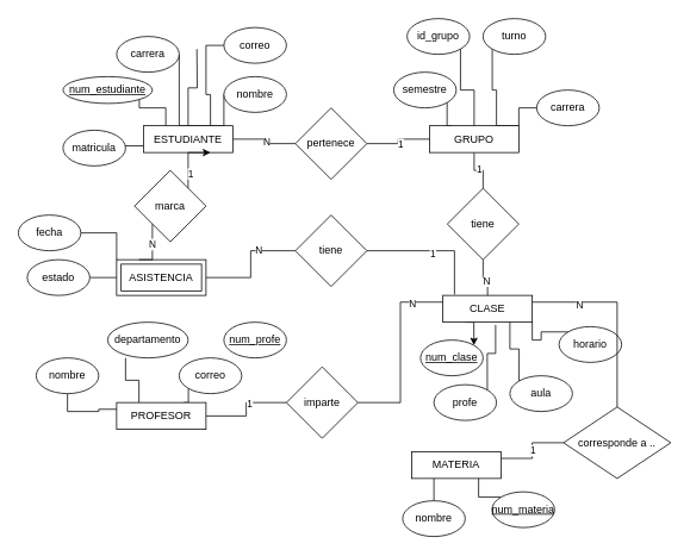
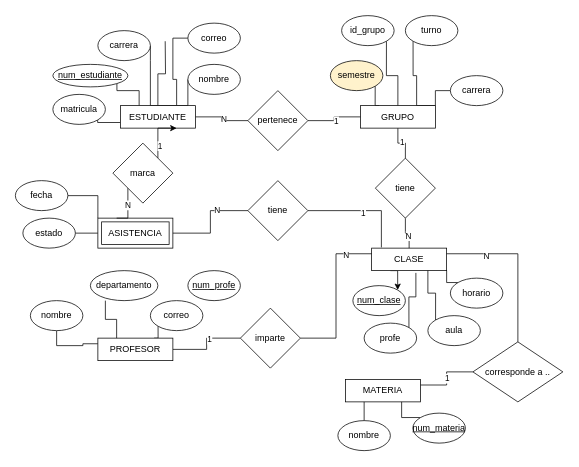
  <mxCell id="0" />
  <mxCell id="1" parent="0" />
  <mxCell id="2" style="edgeStyle=orthogonalEdgeStyle;rounded=0;orthogonalLoop=1;jettySize=auto;html=1;exitX=1;exitY=0.5;exitDx=0;exitDy=0;entryX=0;entryY=0.5;entryDx=0;entryDy=0;endArrow=none;startFill=0;" parent="1" source="10" target="57" edge="1"><mxGeometry relative="1" as="geometry" /></mxCell>
  <mxCell id="3" value="N" style="edgeLabel;html=1;align=center;verticalAlign=middle;resizable=0;points=[];" parent="2" vertex="1" connectable="0"><mxGeometry x="-0.013" y="2" relative="1" as="geometry"><mxPoint as="offset" /></mxGeometry></mxCell>
  <mxCell id="4" style="edgeStyle=orthogonalEdgeStyle;rounded=0;orthogonalLoop=1;jettySize=auto;html=1;exitX=0.75;exitY=0;exitDx=0;exitDy=0;entryX=0;entryY=0.5;entryDx=0;entryDy=0;endArrow=none;startFill=0;" edge="1" parent="1" source="10" target="32"><mxGeometry relative="1" as="geometry" /></mxCell>
  <mxCell id="5" style="edgeStyle=orthogonalEdgeStyle;rounded=0;orthogonalLoop=1;jettySize=auto;html=1;exitX=0.25;exitY=0;exitDx=0;exitDy=0;entryX=1;entryY=1;entryDx=0;entryDy=0;endArrow=none;startFill=0;" edge="1" parent="1" source="10" target="31"><mxGeometry relative="1" as="geometry" /></mxCell>
  <mxCell id="6" style="edgeStyle=orthogonalEdgeStyle;rounded=0;orthogonalLoop=1;jettySize=auto;html=1;exitX=0.75;exitY=0;exitDx=0;exitDy=0;entryX=1;entryY=0.5;entryDx=0;entryDy=0;endArrow=none;startFill=0;" edge="1" parent="1" source="10" target="33"><mxGeometry relative="1" as="geometry"><Array as="points"><mxPoint x="200" y="140" /><mxPoint x="200" y="80" /></Array></mxGeometry></mxCell>
  <mxCell id="7" style="edgeStyle=orthogonalEdgeStyle;rounded=0;orthogonalLoop=1;jettySize=auto;html=1;exitX=0.5;exitY=0;exitDx=0;exitDy=0;entryX=1;entryY=1;entryDx=0;entryDy=0;endArrow=none;startFill=0;" edge="1" parent="1" source="10"><mxGeometry relative="1" as="geometry"><mxPoint x="219.749" y="54.142" as="targetPoint" /></mxGeometry></mxCell>
  <mxCell id="8" style="edgeStyle=orthogonalEdgeStyle;rounded=0;orthogonalLoop=1;jettySize=auto;html=1;exitX=0.75;exitY=0;exitDx=0;exitDy=0;entryX=0;entryY=0.5;entryDx=0;entryDy=0;endArrow=none;startFill=0;" edge="1" parent="1" source="10" target="34"><mxGeometry relative="1" as="geometry" /></mxCell>
  <mxCell id="9" style="edgeStyle=orthogonalEdgeStyle;rounded=0;orthogonalLoop=1;jettySize=auto;html=1;exitX=0;exitY=0.75;exitDx=0;exitDy=0;entryX=1;entryY=1;entryDx=0;entryDy=0;endArrow=none;startFill=0;" edge="1" parent="1" source="10" target="78"><mxGeometry relative="1" as="geometry" /></mxCell>
  <mxCell id="10" value="ESTUDIANTE" style="rounded=0;whiteSpace=wrap;html=1;" parent="1" vertex="1"><mxGeometry x="160" y="140" width="100" height="30" as="geometry" /></mxCell>
  <mxCell id="11" style="edgeStyle=orthogonalEdgeStyle;rounded=0;orthogonalLoop=1;jettySize=auto;html=1;exitX=1;exitY=0.5;exitDx=0;exitDy=0;endArrow=none;startFill=0;" parent="1" source="15" target="63" edge="1"><mxGeometry relative="1" as="geometry" /></mxCell>
  <mxCell id="12" value="1" style="edgeLabel;html=1;align=center;verticalAlign=middle;resizable=0;points=[];" parent="11" vertex="1" connectable="0"><mxGeometry x="0.2" y="-1" relative="1" as="geometry"><mxPoint as="offset" /></mxGeometry></mxCell>
  <mxCell id="13" style="edgeStyle=orthogonalEdgeStyle;rounded=0;orthogonalLoop=1;jettySize=auto;html=1;exitX=0;exitY=0.25;exitDx=0;exitDy=0;entryX=0.5;entryY=1;entryDx=0;entryDy=0;endArrow=none;startFill=0;" edge="1" parent="1" source="15" target="35"><mxGeometry relative="1" as="geometry" /></mxCell>
  <mxCell id="14" style="edgeStyle=orthogonalEdgeStyle;rounded=0;orthogonalLoop=1;jettySize=auto;html=1;exitX=0.75;exitY=0;exitDx=0;exitDy=0;entryX=0;entryY=1;entryDx=0;entryDy=0;endArrow=none;startFill=0;" edge="1" parent="1" source="15" target="36"><mxGeometry relative="1" as="geometry" /></mxCell>
  <mxCell id="15" value="PROFESOR" style="rounded=0;whiteSpace=wrap;html=1;" parent="1" vertex="1"><mxGeometry x="130" y="450" width="100" height="30" as="geometry" /></mxCell>
  <mxCell id="16" style="edgeStyle=orthogonalEdgeStyle;rounded=0;orthogonalLoop=1;jettySize=auto;html=1;exitX=1;exitY=0.25;exitDx=0;exitDy=0;entryX=0;entryY=0.5;entryDx=0;entryDy=0;endArrow=none;startFill=0;" parent="1" source="18" target="71" edge="1"><mxGeometry relative="1" as="geometry" /></mxCell>
  <mxCell id="17" value="1" style="edgeLabel;html=1;align=center;verticalAlign=middle;resizable=0;points=[];" parent="16" vertex="1" connectable="0"><mxGeometry x="0.017" relative="1" as="geometry"><mxPoint as="offset" /></mxGeometry></mxCell>
  <mxCell id="18" value="MATERIA" style="rounded=0;whiteSpace=wrap;html=1;" parent="1" vertex="1"><mxGeometry x="460" y="505" width="100" height="30" as="geometry" /></mxCell>
  <mxCell id="19" style="edgeStyle=orthogonalEdgeStyle;rounded=0;orthogonalLoop=1;jettySize=auto;html=1;exitX=0.25;exitY=1;exitDx=0;exitDy=0;entryX=1;entryY=0;entryDx=0;entryDy=0;startArrow=none;startFill=0;" edge="1" parent="1" source="20" target="43"><mxGeometry relative="1" as="geometry" /></mxCell>
  <mxCell id="20" value="CLASE" style="rounded=0;whiteSpace=wrap;html=1;" parent="1" vertex="1"><mxGeometry x="495" y="330" width="100" height="30" as="geometry" /></mxCell>
  <mxCell id="21" style="edgeStyle=orthogonalEdgeStyle;rounded=0;orthogonalLoop=1;jettySize=auto;html=1;exitX=0;exitY=0;exitDx=0;exitDy=0;entryX=1;entryY=0.5;entryDx=0;entryDy=0;endArrow=none;startFill=0;" edge="1" parent="1" source="23" target="49"><mxGeometry relative="1" as="geometry" /></mxCell>
  <mxCell id="22" style="edgeStyle=orthogonalEdgeStyle;rounded=0;orthogonalLoop=1;jettySize=auto;html=1;exitX=0;exitY=0.5;exitDx=0;exitDy=0;entryX=1;entryY=0.5;entryDx=0;entryDy=0;endArrow=none;startFill=0;" edge="1" parent="1" source="23" target="50"><mxGeometry relative="1" as="geometry" /></mxCell>
  <mxCell id="23" value="ASISTENCIA" style="shape=ext;margin=3;double=1;whiteSpace=wrap;html=1;align=center;" parent="1" vertex="1"><mxGeometry x="130" y="290" width="100" height="40" as="geometry" /></mxCell>
  <mxCell id="24" style="edgeStyle=orthogonalEdgeStyle;rounded=0;orthogonalLoop=1;jettySize=auto;html=1;exitX=0.5;exitY=1;exitDx=0;exitDy=0;entryX=0.5;entryY=0;entryDx=0;entryDy=0;endArrow=none;startFill=0;" parent="1" source="30" target="60" edge="1"><mxGeometry relative="1" as="geometry" /></mxCell>
  <mxCell id="25" value="1" style="edgeLabel;html=1;align=center;verticalAlign=middle;resizable=0;points=[];" parent="24" vertex="1" connectable="0"><mxGeometry y="2" relative="1" as="geometry"><mxPoint as="offset" /></mxGeometry></mxCell>
  <mxCell id="26" style="edgeStyle=orthogonalEdgeStyle;rounded=0;orthogonalLoop=1;jettySize=auto;html=1;exitX=0.25;exitY=0;exitDx=0;exitDy=0;entryX=1;entryY=1;entryDx=0;entryDy=0;endArrow=none;startFill=0;" edge="1" parent="1" source="30" target="52"><mxGeometry relative="1" as="geometry" /></mxCell>
  <mxCell id="27" style="edgeStyle=orthogonalEdgeStyle;rounded=0;orthogonalLoop=1;jettySize=auto;html=1;exitX=0.75;exitY=0;exitDx=0;exitDy=0;entryX=0;entryY=0.5;entryDx=0;entryDy=0;endArrow=none;startFill=0;" edge="1" parent="1" source="30" target="54"><mxGeometry relative="1" as="geometry"><Array as="points"><mxPoint x="580" y="140" /><mxPoint x="580" y="120" /></Array></mxGeometry></mxCell>
  <mxCell id="28" style="edgeStyle=orthogonalEdgeStyle;rounded=0;orthogonalLoop=1;jettySize=auto;html=1;exitX=0.5;exitY=0;exitDx=0;exitDy=0;entryX=1;entryY=1;entryDx=0;entryDy=0;endArrow=none;startFill=0;" edge="1" parent="1" source="30" target="51"><mxGeometry relative="1" as="geometry" /></mxCell>
  <mxCell id="29" style="edgeStyle=orthogonalEdgeStyle;rounded=0;orthogonalLoop=1;jettySize=auto;html=1;exitX=0.75;exitY=0;exitDx=0;exitDy=0;entryX=0;entryY=1;entryDx=0;entryDy=0;endArrow=none;startFill=0;" edge="1" parent="1" source="30" target="53"><mxGeometry relative="1" as="geometry" /></mxCell>
  <mxCell id="30" value="GRUPO" style="rounded=0;whiteSpace=wrap;html=1;" parent="1" vertex="1"><mxGeometry x="480" y="140" width="100" height="30" as="geometry" /></mxCell>
  <mxCell id="31" value="num_estudiante" style="ellipse;whiteSpace=wrap;html=1;fontStyle=4" parent="1" vertex="1"><mxGeometry x="70" y="85" width="100" height="30" as="geometry" /></mxCell>
  <mxCell id="32" value="nombre" style="ellipse;whiteSpace=wrap;html=1;" parent="1" vertex="1"><mxGeometry x="250" y="85" width="70" height="40" as="geometry" /></mxCell>
  <mxCell id="33" value="carrera" style="ellipse;whiteSpace=wrap;html=1;" parent="1" vertex="1"><mxGeometry x="130" y="40" width="70" height="40" as="geometry" /></mxCell>
  <mxCell id="34" value="correo" style="ellipse;whiteSpace=wrap;html=1;" parent="1" vertex="1"><mxGeometry x="250" y="30" width="70" height="40" as="geometry" /></mxCell>
  <mxCell id="35" value="nombre" style="ellipse;whiteSpace=wrap;html=1;" parent="1" vertex="1"><mxGeometry x="40" y="400" width="70" height="40" as="geometry" /></mxCell>
  <mxCell id="36" value="correo" style="ellipse;whiteSpace=wrap;html=1;" parent="1" vertex="1"><mxGeometry x="200" y="400" width="70" height="40" as="geometry" /></mxCell>
  <mxCell id="37" value="departamento" style="ellipse;whiteSpace=wrap;html=1;" parent="1" vertex="1"><mxGeometry x="120" y="360" width="90" height="40" as="geometry" /></mxCell>
  <mxCell id="38" style="edgeStyle=orthogonalEdgeStyle;rounded=0;orthogonalLoop=1;jettySize=auto;html=1;exitX=0.5;exitY=0;exitDx=0;exitDy=0;entryX=0.25;entryY=1;entryDx=0;entryDy=0;endArrow=none;startFill=0;" edge="1" parent="1" source="39" target="18"><mxGeometry relative="1" as="geometry" /></mxCell>
  <mxCell id="39" value="nombre" style="ellipse;whiteSpace=wrap;html=1;" parent="1" vertex="1"><mxGeometry x="450" y="560" width="70" height="40" as="geometry" /></mxCell>
  <mxCell id="40" style="edgeStyle=orthogonalEdgeStyle;rounded=0;orthogonalLoop=1;jettySize=auto;html=1;exitX=0;exitY=0;exitDx=0;exitDy=0;entryX=0.75;entryY=1;entryDx=0;entryDy=0;endArrow=none;startFill=0;" edge="1" parent="1" source="41" target="18"><mxGeometry relative="1" as="geometry" /></mxCell>
  <mxCell id="41" value="num_materia" style="ellipse;whiteSpace=wrap;html=1;fontStyle=4" parent="1" vertex="1"><mxGeometry x="550" y="550" width="70" height="40" as="geometry" /></mxCell>
  <mxCell id="42" value="num_profe" style="ellipse;whiteSpace=wrap;html=1;fontStyle=4" parent="1" vertex="1"><mxGeometry x="250" y="360" width="70" height="40" as="geometry" /></mxCell>
  <mxCell id="43" value="num_clase" style="ellipse;whiteSpace=wrap;html=1;fontStyle=4" parent="1" vertex="1"><mxGeometry x="470" y="380" width="70" height="40" as="geometry" /></mxCell>
  <mxCell id="44" style="edgeStyle=orthogonalEdgeStyle;rounded=0;orthogonalLoop=1;jettySize=auto;html=1;exitX=0;exitY=0;exitDx=0;exitDy=0;entryX=1;entryY=1;entryDx=0;entryDy=0;endArrow=none;startFill=0;" edge="1" parent="1" source="45" target="20"><mxGeometry relative="1" as="geometry" /></mxCell>
- <mxCell id="45" value="horario" style="ellipse;whiteSpace=wrap;html=1;" parent="1" vertex="1"><mxGeometry x="625" y="365" width="70" height="40" as="geometry" /></mxCell>
+ <mxCell id="45" value="horario" style="ellipse;whiteSpace=wrap;html=1;" parent="1" vertex="1"><mxGeometry x="600" y="370" width="70" height="40" as="geometry" /></mxCell>
  <mxCell id="46" value="profe" style="ellipse;whiteSpace=wrap;html=1;" parent="1" vertex="1"><mxGeometry x="485" y="430" width="70" height="40" as="geometry" /></mxCell>
  <mxCell id="47" style="edgeStyle=orthogonalEdgeStyle;rounded=0;orthogonalLoop=1;jettySize=auto;html=1;exitX=0;exitY=0;exitDx=0;exitDy=0;entryX=0.75;entryY=1;entryDx=0;entryDy=0;endArrow=none;startFill=0;" edge="1" parent="1" source="48" target="20"><mxGeometry relative="1" as="geometry" /></mxCell>
  <mxCell id="48" value="aula" style="ellipse;whiteSpace=wrap;html=1;" parent="1" vertex="1"><mxGeometry x="570" y="420" width="70" height="40" as="geometry" /></mxCell>
  <mxCell id="49" value="fecha" style="ellipse;whiteSpace=wrap;html=1;" parent="1" vertex="1"><mxGeometry x="20" y="240" width="70" height="40" as="geometry" /></mxCell>
  <mxCell id="50" value="estado" style="ellipse;whiteSpace=wrap;html=1;" parent="1" vertex="1"><mxGeometry x="30" y="290" width="70" height="40" as="geometry" /></mxCell>
  <mxCell id="51" value="id_grupo" style="ellipse;whiteSpace=wrap;html=1;" parent="1" vertex="1"><mxGeometry x="455" y="20" width="70" height="40" as="geometry" /></mxCell>
- <mxCell id="52" value="semestre" style="ellipse;whiteSpace=wrap;html=1;" parent="1" vertex="1"><mxGeometry x="440" y="80" width="70" height="40" as="geometry" /></mxCell>
+ <mxCell id="52" value="semestre" style="ellipse;whiteSpace=wrap;html=1;fillColor=#fff2cc;" parent="1" vertex="1"><mxGeometry x="440" y="80" width="70" height="40" as="geometry" /></mxCell>
  <mxCell id="53" value="turno" style="ellipse;whiteSpace=wrap;html=1;" parent="1" vertex="1"><mxGeometry x="540" y="20" width="70" height="40" as="geometry" /></mxCell>
  <mxCell id="54" value="carrera" style="ellipse;whiteSpace=wrap;html=1;" parent="1" vertex="1"><mxGeometry x="600" y="100" width="70" height="40" as="geometry" /></mxCell>
  <mxCell id="55" style="edgeStyle=orthogonalEdgeStyle;rounded=0;orthogonalLoop=1;jettySize=auto;html=1;exitX=1;exitY=0.5;exitDx=0;exitDy=0;entryX=0;entryY=0.5;entryDx=0;entryDy=0;endArrow=none;startFill=0;" parent="1" source="57" target="30" edge="1"><mxGeometry relative="1" as="geometry" /></mxCell>
  <mxCell id="56" value="1" style="edgeLabel;html=1;align=center;verticalAlign=middle;resizable=0;points=[];" parent="55" vertex="1" connectable="0"><mxGeometry x="-0.067" y="-2" relative="1" as="geometry"><mxPoint as="offset" /></mxGeometry></mxCell>
  <mxCell id="57" value="pertenece" style="rhombus;whiteSpace=wrap;html=1;" parent="1" vertex="1"><mxGeometry x="330" y="120" width="80" height="80" as="geometry" /></mxCell>
  <mxCell id="58" style="edgeStyle=orthogonalEdgeStyle;rounded=0;orthogonalLoop=1;jettySize=auto;html=1;exitX=0.5;exitY=1;exitDx=0;exitDy=0;endArrow=none;startFill=0;" parent="1" source="60" target="20" edge="1"><mxGeometry relative="1" as="geometry" /></mxCell>
  <mxCell id="59" value="N" style="edgeLabel;html=1;align=center;verticalAlign=middle;resizable=0;points=[];" parent="58" vertex="1" connectable="0"><mxGeometry x="0.244" y="-2" relative="1" as="geometry"><mxPoint as="offset" /></mxGeometry></mxCell>
  <mxCell id="60" value="tiene" style="rhombus;whiteSpace=wrap;html=1;" parent="1" vertex="1"><mxGeometry x="500" y="210" width="80" height="80" as="geometry" /></mxCell>
  <mxCell id="61" style="edgeStyle=orthogonalEdgeStyle;rounded=0;orthogonalLoop=1;jettySize=auto;html=1;exitX=1;exitY=0.5;exitDx=0;exitDy=0;entryX=0;entryY=0.25;entryDx=0;entryDy=0;endArrow=none;startFill=0;" parent="1" source="63" target="20" edge="1"><mxGeometry relative="1" as="geometry" /></mxCell>
  <mxCell id="62" value="N" style="edgeLabel;html=1;align=center;verticalAlign=middle;resizable=0;points=[];" parent="61" vertex="1" connectable="0"><mxGeometry x="0.663" relative="1" as="geometry"><mxPoint y="1" as="offset" /></mxGeometry></mxCell>
  <mxCell id="63" value="imparte" style="rhombus;whiteSpace=wrap;html=1;" parent="1" vertex="1"><mxGeometry x="320" y="410" width="80" height="80" as="geometry" /></mxCell>
  <mxCell id="64" style="edgeStyle=orthogonalEdgeStyle;rounded=0;orthogonalLoop=1;jettySize=auto;html=1;exitX=0;exitY=0.5;exitDx=0;exitDy=0;entryX=1;entryY=0.5;entryDx=0;entryDy=0;endArrow=none;startFill=0;" parent="1" source="66" target="23" edge="1"><mxGeometry relative="1" as="geometry" /></mxCell>
  <mxCell id="65" value="N" style="edgeLabel;html=1;align=center;verticalAlign=middle;resizable=0;points=[];" parent="64" vertex="1" connectable="0"><mxGeometry x="-0.35" y="-2" relative="1" as="geometry"><mxPoint as="offset" /></mxGeometry></mxCell>
  <mxCell id="66" value="tiene" style="rhombus;whiteSpace=wrap;html=1;" parent="1" vertex="1"><mxGeometry x="330" y="240" width="80" height="80" as="geometry" /></mxCell>
  <mxCell id="67" style="edgeStyle=orthogonalEdgeStyle;rounded=0;orthogonalLoop=1;jettySize=auto;html=1;exitX=1;exitY=0.5;exitDx=0;exitDy=0;entryX=0.13;entryY=-0.033;entryDx=0;entryDy=0;entryPerimeter=0;endArrow=none;startFill=0;" parent="1" source="66" target="20" edge="1"><mxGeometry relative="1" as="geometry" /></mxCell>
  <mxCell id="68" value="1" style="edgeLabel;html=1;align=center;verticalAlign=middle;resizable=0;points=[];" parent="67" vertex="1" connectable="0"><mxGeometry x="-0.007" y="-2" relative="1" as="geometry"><mxPoint as="offset" /></mxGeometry></mxCell>
  <mxCell id="69" style="edgeStyle=orthogonalEdgeStyle;rounded=0;orthogonalLoop=1;jettySize=auto;html=1;exitX=0.5;exitY=0;exitDx=0;exitDy=0;entryX=1;entryY=0.25;entryDx=0;entryDy=0;endArrow=none;startFill=0;" parent="1" source="71" target="20" edge="1"><mxGeometry relative="1" as="geometry" /></mxCell>
  <mxCell id="70" value="N" style="edgeLabel;html=1;align=center;verticalAlign=middle;resizable=0;points=[];" parent="69" vertex="1" connectable="0"><mxGeometry x="0.511" y="3" relative="1" as="geometry"><mxPoint x="1" as="offset" /></mxGeometry></mxCell>
  <mxCell id="71" value="corresponde a .." style="rhombus;whiteSpace=wrap;html=1;" parent="1" vertex="1"><mxGeometry x="630" y="455" width="120" height="80" as="geometry" /></mxCell>
  <mxCell id="72" style="edgeStyle=orthogonalEdgeStyle;rounded=0;orthogonalLoop=1;jettySize=auto;html=1;exitX=0;exitY=1;exitDx=0;exitDy=0;entryX=0.25;entryY=0;entryDx=0;entryDy=0;endArrow=none;startFill=0;" parent="1" source="76" target="23" edge="1"><mxGeometry relative="1" as="geometry" /></mxCell>
  <mxCell id="73" value="N" style="edgeLabel;html=1;align=center;verticalAlign=middle;resizable=0;points=[];" parent="72" vertex="1" connectable="0"><mxGeometry x="-0.2" y="-1" relative="1" as="geometry"><mxPoint as="offset" /></mxGeometry></mxCell>
  <mxCell id="74" style="edgeStyle=orthogonalEdgeStyle;rounded=0;orthogonalLoop=1;jettySize=auto;html=1;exitX=1;exitY=0;exitDx=0;exitDy=0;entryX=0.75;entryY=1;entryDx=0;entryDy=0;" parent="1" source="76" target="10" edge="1"><mxGeometry relative="1" as="geometry" /></mxCell>
  <mxCell id="75" value="1" style="edgeLabel;html=1;align=center;verticalAlign=middle;resizable=0;points=[];" parent="74" vertex="1" connectable="0"><mxGeometry x="-0.477" y="-2" relative="1" as="geometry"><mxPoint as="offset" /></mxGeometry></mxCell>
  <mxCell id="76" value="marca" style="rhombus;whiteSpace=wrap;html=1;" parent="1" vertex="1"><mxGeometry x="150" y="190" width="80" height="80" as="geometry" /></mxCell>
  <mxCell id="77" style="edgeStyle=orthogonalEdgeStyle;rounded=0;orthogonalLoop=1;jettySize=auto;html=1;exitX=0.25;exitY=0;exitDx=0;exitDy=0;entryX=0.222;entryY=1;entryDx=0;entryDy=0;entryPerimeter=0;endArrow=none;startFill=0;" edge="1" parent="1" source="15" target="37"><mxGeometry relative="1" as="geometry" /></mxCell>
- <mxCell id="78" value="matricula" style="ellipse;whiteSpace=wrap;html=1;" vertex="1" parent="1"><mxGeometry x="70" y="145" width="70" height="40" as="geometry" /></mxCell>
+ <mxCell id="78" value="matricula" style="ellipse;whiteSpace=wrap;html=1;" vertex="1" parent="1"><mxGeometry x="70" y="125" width="70" height="40" as="geometry" /></mxCell>
  <mxCell id="79" style="edgeStyle=orthogonalEdgeStyle;rounded=0;orthogonalLoop=1;jettySize=auto;html=1;exitX=1;exitY=0;exitDx=0;exitDy=0;entryX=0.59;entryY=1.1;entryDx=0;entryDy=0;entryPerimeter=0;endArrow=none;startFill=0;" edge="1" parent="1" source="46" target="20"><mxGeometry relative="1" as="geometry" /></mxCell>
